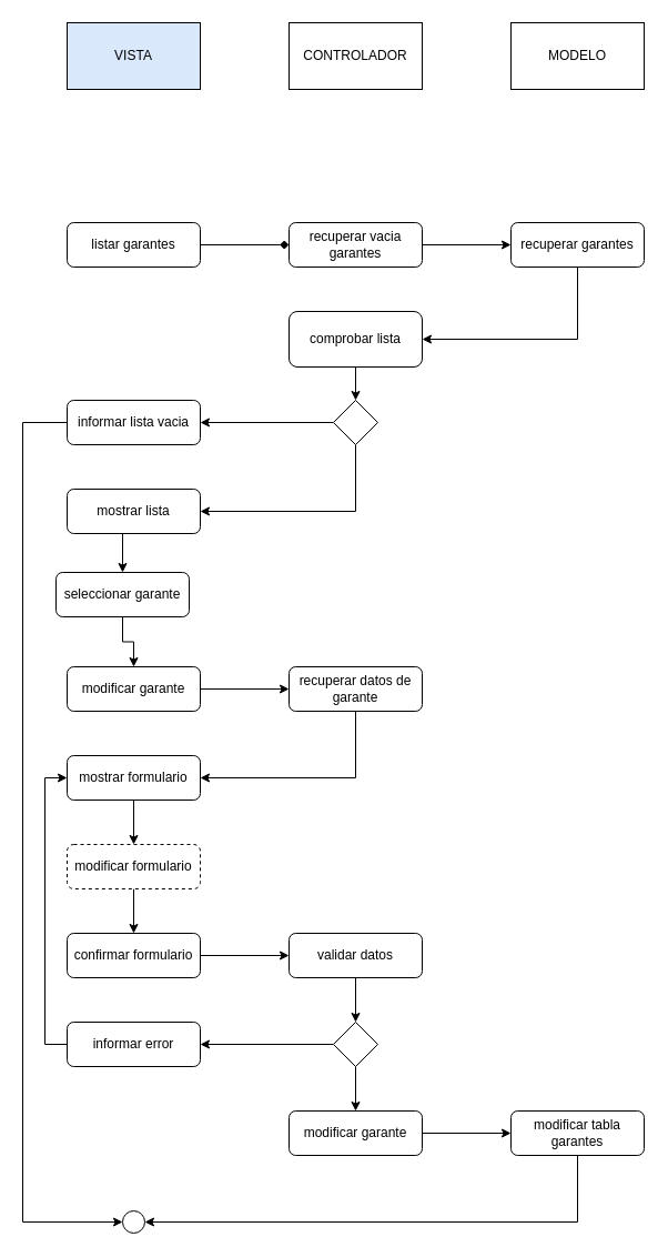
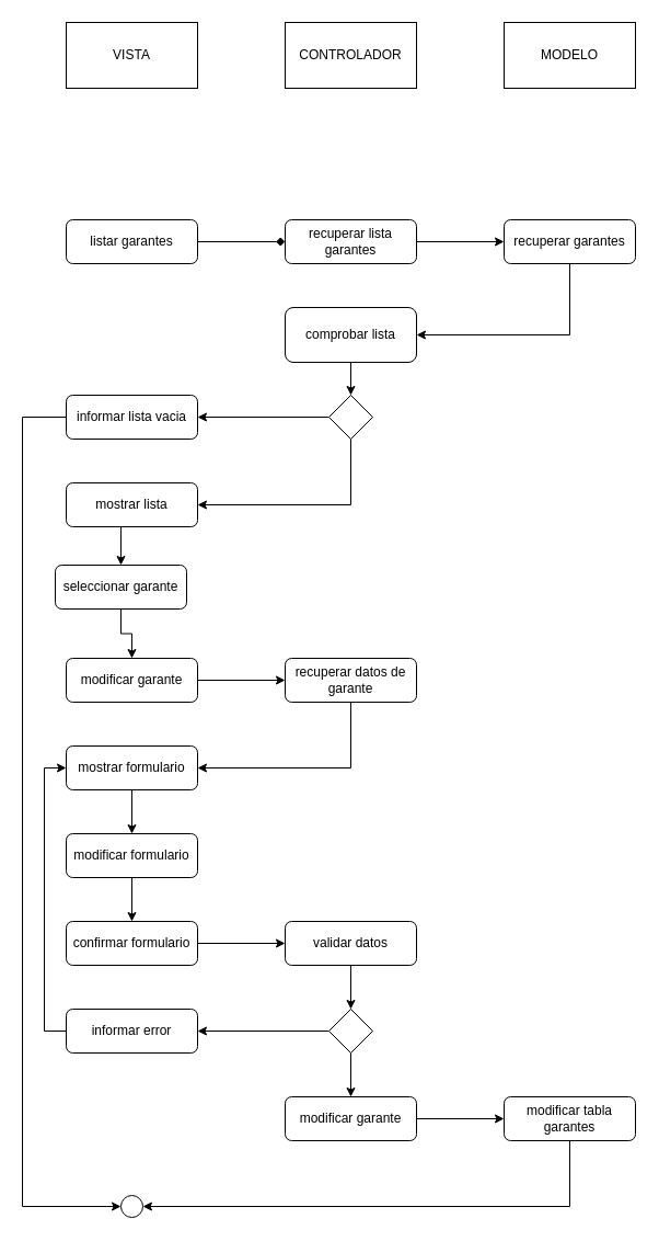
  <mxCell id="0" />
  <mxCell id="1" parent="0" />
- <mxCell id="2" value="VISTA" style="rounded=0;whiteSpace=wrap;html=1;fillColor=#dae8fc;" vertex="1" parent="1"><mxGeometry x="60" y="20" width="120" height="60" as="geometry" /></mxCell>
+ <mxCell id="2" value="VISTA" style="rounded=0;whiteSpace=wrap;html=1;" vertex="1" parent="1"><mxGeometry x="60" y="20" width="120" height="60" as="geometry" /></mxCell>
  <mxCell id="3" value="CONTROLADOR" style="rounded=0;whiteSpace=wrap;html=1;" vertex="1" parent="1"><mxGeometry x="260" y="20" width="120" height="60" as="geometry" /></mxCell>
  <mxCell id="4" value="MODELO" style="rounded=0;whiteSpace=wrap;html=1;" vertex="1" parent="1"><mxGeometry x="460" y="20" width="120" height="60" as="geometry" /></mxCell>
  <mxCell id="5" style="edgeStyle=orthogonalEdgeStyle;rounded=0;orthogonalLoop=1;jettySize=auto;html=1;exitX=0.5;exitY=1;exitDx=0;exitDy=0;entryX=1;entryY=0.5;entryDx=0;entryDy=0;" edge="1" parent="1" source="6" target="28"><mxGeometry relative="1" as="geometry" /></mxCell>
  <mxCell id="6" value="recuperar datos de garante" style="rounded=1;whiteSpace=wrap;html=1;" vertex="1" parent="1"><mxGeometry x="260" y="600" width="120" height="40" as="geometry" /></mxCell>
  <mxCell id="7" value="" style="ellipse;whiteSpace=wrap;html=1;aspect=fixed;fillStyle=solid;fillColor=light-dark(#FFFFFF,#121212);" vertex="1" parent="1"><mxGeometry x="110" y="1090" width="20" height="20" as="geometry" /></mxCell>
  <mxCell id="8" style="edgeStyle=orthogonalEdgeStyle;rounded=0;orthogonalLoop=1;jettySize=auto;html=1;exitX=1;exitY=0.5;exitDx=0;exitDy=0;entryX=0;entryY=0.5;entryDx=0;entryDy=0;" edge="1" parent="1" source="9" target="6"><mxGeometry relative="1" as="geometry" /></mxCell>
  <mxCell id="9" value="modificar garante" style="rounded=1;whiteSpace=wrap;html=1;" vertex="1" parent="1"><mxGeometry x="60" y="600" width="120" height="40" as="geometry" /></mxCell>
  <mxCell id="10" style="edgeStyle=orthogonalEdgeStyle;rounded=0;orthogonalLoop=1;jettySize=auto;html=1;exitX=1;exitY=0.5;exitDx=0;exitDy=0;entryX=0;entryY=0.5;entryDx=0;entryDy=0;endArrow=diamond;" edge="1" parent="1" source="11" target="13"><mxGeometry relative="1" as="geometry" /></mxCell>
  <mxCell id="11" value="listar garantes" style="rounded=1;whiteSpace=wrap;html=1;" vertex="1" parent="1"><mxGeometry x="60" y="200" width="120" height="40" as="geometry" /></mxCell>
  <mxCell id="12" style="edgeStyle=orthogonalEdgeStyle;rounded=0;orthogonalLoop=1;jettySize=auto;html=1;exitX=1;exitY=0.5;exitDx=0;exitDy=0;entryX=0;entryY=0.5;entryDx=0;entryDy=0;" edge="1" parent="1" source="13" target="15"><mxGeometry relative="1" as="geometry" /></mxCell>
- <mxCell id="13" value="recuperar vacia garantes" style="rounded=1;whiteSpace=wrap;html=1;" vertex="1" parent="1"><mxGeometry x="260" y="200" width="120" height="40" as="geometry" /></mxCell>
+ <mxCell id="13" value="recuperar lista garantes" style="rounded=1;whiteSpace=wrap;html=1;" vertex="1" parent="1"><mxGeometry x="260" y="200" width="120" height="40" as="geometry" /></mxCell>
  <mxCell id="14" style="edgeStyle=orthogonalEdgeStyle;rounded=0;orthogonalLoop=1;jettySize=auto;html=1;exitX=0.5;exitY=1;exitDx=0;exitDy=0;entryX=1;entryY=0.5;entryDx=0;entryDy=0;" edge="1" parent="1" source="15" target="20"><mxGeometry relative="1" as="geometry" /></mxCell>
  <mxCell id="15" value="recuperar garantes" style="rounded=1;whiteSpace=wrap;html=1;" vertex="1" parent="1"><mxGeometry x="460" y="200" width="120" height="40" as="geometry" /></mxCell>
  <mxCell id="16" style="edgeStyle=orthogonalEdgeStyle;rounded=0;orthogonalLoop=1;jettySize=auto;html=1;exitX=0;exitY=0.5;exitDx=0;exitDy=0;entryX=1;entryY=0.5;entryDx=0;entryDy=0;" edge="1" parent="1" source="18" target="22"><mxGeometry relative="1" as="geometry" /></mxCell>
  <mxCell id="17" style="edgeStyle=orthogonalEdgeStyle;rounded=0;orthogonalLoop=1;jettySize=auto;html=1;exitX=0.5;exitY=1;exitDx=0;exitDy=0;entryX=1;entryY=0.5;entryDx=0;entryDy=0;" edge="1" parent="1" source="18" target="24"><mxGeometry relative="1" as="geometry" /></mxCell>
  <mxCell id="18" value="" style="rhombus;whiteSpace=wrap;html=1;" vertex="1" parent="1"><mxGeometry x="300" y="360" width="40" height="40" as="geometry" /></mxCell>
  <mxCell id="19" style="edgeStyle=orthogonalEdgeStyle;rounded=0;orthogonalLoop=1;jettySize=auto;html=1;exitX=0.5;exitY=1;exitDx=0;exitDy=0;entryX=0.5;entryY=0;entryDx=0;entryDy=0;" edge="1" parent="1" source="20" target="18"><mxGeometry relative="1" as="geometry" /></mxCell>
  <mxCell id="20" value="comprobar lista" style="rounded=1;whiteSpace=wrap;html=1;" vertex="1" parent="1"><mxGeometry x="260" y="280" width="120" height="50" as="geometry" /></mxCell>
  <mxCell id="21" style="edgeStyle=orthogonalEdgeStyle;rounded=0;orthogonalLoop=1;jettySize=auto;html=1;exitX=0;exitY=0.5;exitDx=0;exitDy=0;entryX=0;entryY=0.5;entryDx=0;entryDy=0;" edge="1" parent="1" source="22" target="7"><mxGeometry relative="1" as="geometry"><Array as="points"><mxPoint x="20" y="380" /><mxPoint x="20" y="1100" /></Array></mxGeometry></mxCell>
  <mxCell id="22" value="informar lista vacia" style="rounded=1;whiteSpace=wrap;html=1;" vertex="1" parent="1"><mxGeometry x="60" y="360" width="120" height="40" as="geometry" /></mxCell>
  <mxCell id="23" style="edgeStyle=orthogonalEdgeStyle;rounded=0;orthogonalLoop=1;jettySize=auto;html=1;exitX=0.5;exitY=1;exitDx=0;exitDy=0;entryX=0.5;entryY=0;entryDx=0;entryDy=0;" edge="1" parent="1" source="24" target="26"><mxGeometry relative="1" as="geometry" /></mxCell>
  <mxCell id="24" value="mostrar lista" style="rounded=1;whiteSpace=wrap;html=1;" vertex="1" parent="1"><mxGeometry x="60" y="440" width="120" height="40" as="geometry" /></mxCell>
  <mxCell id="25" style="edgeStyle=orthogonalEdgeStyle;rounded=0;orthogonalLoop=1;jettySize=auto;html=1;exitX=0.5;exitY=1;exitDx=0;exitDy=0;" edge="1" parent="1" source="26" target="9"><mxGeometry relative="1" as="geometry" /></mxCell>
  <mxCell id="26" value="seleccionar garante" style="rounded=1;whiteSpace=wrap;html=1;" vertex="1" parent="1"><mxGeometry x="50" y="515" width="120" height="40" as="geometry" /></mxCell>
  <mxCell id="27" style="edgeStyle=orthogonalEdgeStyle;rounded=0;orthogonalLoop=1;jettySize=auto;html=1;exitX=0.5;exitY=1;exitDx=0;exitDy=0;entryX=0.5;entryY=0;entryDx=0;entryDy=0;" edge="1" parent="1" source="28" target="30"><mxGeometry relative="1" as="geometry" /></mxCell>
  <mxCell id="28" value="mostrar formulario" style="rounded=1;whiteSpace=wrap;html=1;" vertex="1" parent="1"><mxGeometry x="60" y="680" width="120" height="40" as="geometry" /></mxCell>
  <mxCell id="29" style="edgeStyle=orthogonalEdgeStyle;rounded=0;orthogonalLoop=1;jettySize=auto;html=1;exitX=0.5;exitY=1;exitDx=0;exitDy=0;entryX=0.5;entryY=0;entryDx=0;entryDy=0;" edge="1" parent="1" source="30" target="41"><mxGeometry relative="1" as="geometry" /></mxCell>
- <mxCell id="30" value="modificar formulario" style="rounded=1;whiteSpace=wrap;html=1;dashed=1;" vertex="1" parent="1"><mxGeometry x="60" y="760" width="120" height="40" as="geometry" /></mxCell>
+ <mxCell id="30" value="modificar formulario" style="rounded=1;whiteSpace=wrap;html=1;" vertex="1" parent="1"><mxGeometry x="60" y="760" width="120" height="40" as="geometry" /></mxCell>
  <mxCell id="31" style="edgeStyle=orthogonalEdgeStyle;rounded=0;orthogonalLoop=1;jettySize=auto;html=1;exitX=0.5;exitY=1;exitDx=0;exitDy=0;entryX=0.5;entryY=0;entryDx=0;entryDy=0;" edge="1" parent="1" source="32" target="35"><mxGeometry relative="1" as="geometry" /></mxCell>
  <mxCell id="32" value="validar datos" style="rounded=1;whiteSpace=wrap;html=1;" vertex="1" parent="1"><mxGeometry x="260" y="840" width="120" height="40" as="geometry" /></mxCell>
  <mxCell id="33" style="edgeStyle=orthogonalEdgeStyle;rounded=0;orthogonalLoop=1;jettySize=auto;html=1;exitX=0;exitY=0.5;exitDx=0;exitDy=0;" edge="1" parent="1" source="35" target="37"><mxGeometry relative="1" as="geometry" /></mxCell>
  <mxCell id="34" style="edgeStyle=orthogonalEdgeStyle;rounded=0;orthogonalLoop=1;jettySize=auto;html=1;exitX=0.5;exitY=1;exitDx=0;exitDy=0;entryX=0.5;entryY=0;entryDx=0;entryDy=0;" edge="1" parent="1" source="35" target="39"><mxGeometry relative="1" as="geometry" /></mxCell>
  <mxCell id="35" value="" style="rhombus;whiteSpace=wrap;html=1;" vertex="1" parent="1"><mxGeometry x="300" y="920" width="40" height="40" as="geometry" /></mxCell>
  <mxCell id="36" style="edgeStyle=orthogonalEdgeStyle;rounded=0;orthogonalLoop=1;jettySize=auto;html=1;exitX=0;exitY=0.5;exitDx=0;exitDy=0;entryX=0;entryY=0.5;entryDx=0;entryDy=0;" edge="1" parent="1" source="37" target="28"><mxGeometry relative="1" as="geometry" /></mxCell>
  <mxCell id="37" value="informar error" style="rounded=1;whiteSpace=wrap;html=1;" vertex="1" parent="1"><mxGeometry x="60" y="920" width="120" height="40" as="geometry" /></mxCell>
  <mxCell id="38" style="edgeStyle=orthogonalEdgeStyle;rounded=0;orthogonalLoop=1;jettySize=auto;html=1;exitX=1;exitY=0.5;exitDx=0;exitDy=0;entryX=0;entryY=0.5;entryDx=0;entryDy=0;" edge="1" parent="1" source="39" target="43"><mxGeometry relative="1" as="geometry" /></mxCell>
  <mxCell id="39" value="modificar garante" style="rounded=1;whiteSpace=wrap;html=1;" vertex="1" parent="1"><mxGeometry x="260" y="1000" width="120" height="40" as="geometry" /></mxCell>
  <mxCell id="40" style="edgeStyle=orthogonalEdgeStyle;rounded=0;orthogonalLoop=1;jettySize=auto;html=1;exitX=1;exitY=0.5;exitDx=0;exitDy=0;entryX=0;entryY=0.5;entryDx=0;entryDy=0;" edge="1" parent="1" source="41" target="32"><mxGeometry relative="1" as="geometry" /></mxCell>
  <mxCell id="41" value="confirmar formulario" style="rounded=1;whiteSpace=wrap;html=1;" vertex="1" parent="1"><mxGeometry x="60" y="840" width="120" height="40" as="geometry" /></mxCell>
  <mxCell id="42" style="edgeStyle=orthogonalEdgeStyle;rounded=0;orthogonalLoop=1;jettySize=auto;html=1;exitX=0.5;exitY=1;exitDx=0;exitDy=0;entryX=1;entryY=0.5;entryDx=0;entryDy=0;" edge="1" parent="1" source="43" target="7"><mxGeometry relative="1" as="geometry" /></mxCell>
  <mxCell id="43" value="modificar tabla garantes" style="rounded=1;whiteSpace=wrap;html=1;" vertex="1" parent="1"><mxGeometry x="460" y="1000" width="120" height="40" as="geometry" /></mxCell>
